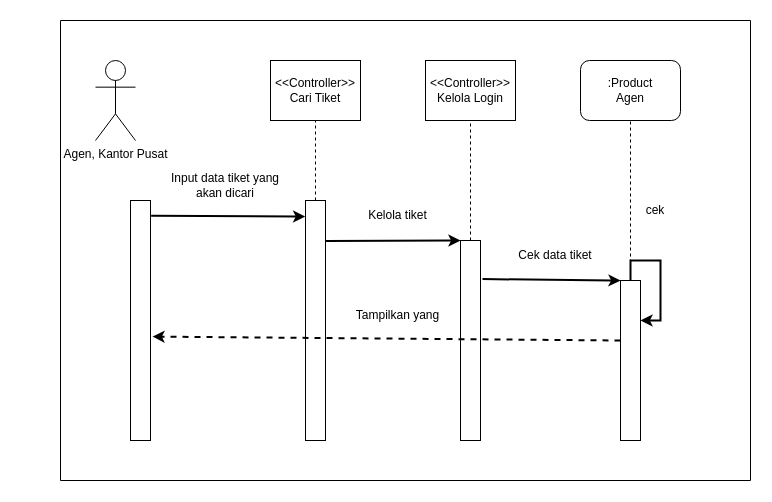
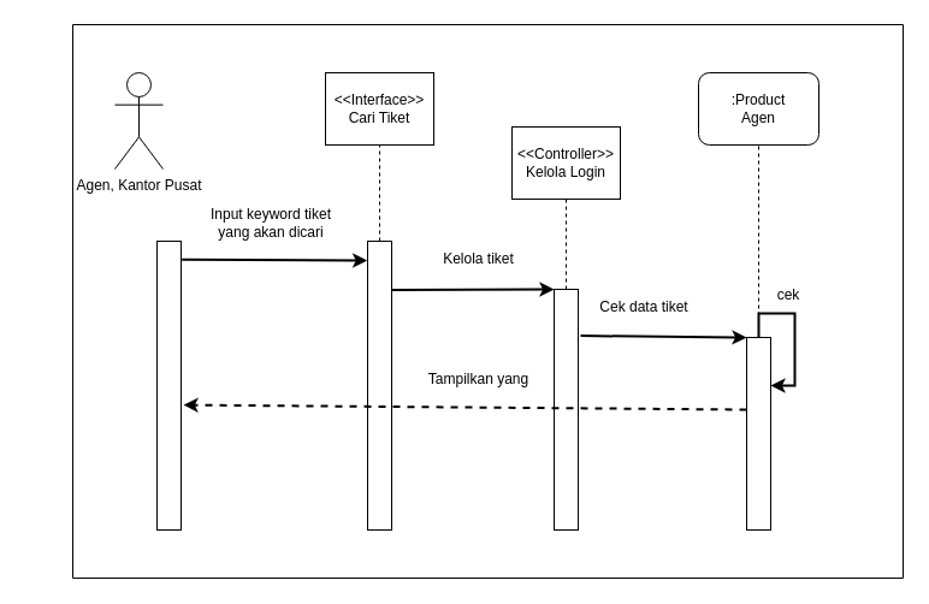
  <mxCell id="0" />
  <mxCell id="1" parent="0" />
  <mxCell id="2" value="Agen, Kantor Pusat" style="shape=umlActor;verticalLabelPosition=bottom;verticalAlign=top;html=1;outlineConnect=0;" parent="1" vertex="1"><mxGeometry x="95" y="60" width="40" height="80" as="geometry" /></mxCell>
  <mxCell id="3" value="" style="rounded=0;whiteSpace=wrap;html=1;rotation=90;" parent="1" vertex="1"><mxGeometry x="20" y="310" width="240" height="20" as="geometry" /></mxCell>
- <mxCell id="4" value="&amp;lt;&amp;lt;Controller&amp;gt;&amp;gt;&lt;br&gt;Cari Tiket" style="rounded=0;whiteSpace=wrap;html=1;" parent="1" vertex="1"><mxGeometry x="270" y="60" width="90" height="60" as="geometry" /></mxCell>
+ <mxCell id="4" value="&amp;lt;&amp;lt;Interface&amp;gt;&amp;gt;&lt;br&gt;Cari Tiket" style="rounded=0;whiteSpace=wrap;html=1;" parent="1" vertex="1"><mxGeometry x="270" y="60" width="90" height="60" as="geometry" /></mxCell>
  <mxCell id="5" value="" style="rounded=0;whiteSpace=wrap;html=1;rotation=90;" parent="1" vertex="1"><mxGeometry x="195" y="310" width="240" height="20" as="geometry" /></mxCell>
  <mxCell id="6" value="" style="endArrow=none;dashed=1;html=1;rounded=0;entryX=0.5;entryY=1;entryDx=0;entryDy=0;exitX=0;exitY=0.5;exitDx=0;exitDy=0;" parent="1" source="5" target="4" edge="1"><mxGeometry width="50" height="50" relative="1" as="geometry"><mxPoint x="380" y="300" as="sourcePoint" /><mxPoint x="430" y="250" as="targetPoint" /></mxGeometry></mxCell>
- <mxCell id="7" value="&amp;lt;&amp;lt;Controller&amp;gt;&amp;gt;&lt;br&gt;Kelola Login" style="rounded=0;whiteSpace=wrap;html=1;" parent="1" vertex="1"><mxGeometry x="425" y="60" width="90" height="60" as="geometry" /></mxCell>
+ <mxCell id="7" value="&amp;lt;&amp;lt;Controller&amp;gt;&amp;gt;&lt;br&gt;Kelola Login" style="rounded=0;whiteSpace=wrap;html=1;" parent="1" vertex="1"><mxGeometry x="425" y="105" width="90" height="60" as="geometry" /></mxCell>
  <mxCell id="8" value="" style="rounded=0;whiteSpace=wrap;html=1;rotation=90;" parent="1" vertex="1"><mxGeometry x="370" y="330" width="200" height="20" as="geometry" /></mxCell>
  <mxCell id="9" value="" style="endArrow=classic;html=1;rounded=0;exitX=0.169;exitY=-0.017;exitDx=0;exitDy=0;exitPerimeter=0;entryX=0;entryY=1;entryDx=0;entryDy=0;strokeWidth=2;" parent="1" source="5" target="8" edge="1"><mxGeometry width="50" height="50" relative="1" as="geometry"><mxPoint x="380" y="290" as="sourcePoint" /><mxPoint x="430" y="240" as="targetPoint" /></mxGeometry></mxCell>
  <mxCell id="10" value="" style="endArrow=classic;html=1;rounded=0;exitX=0.064;exitY=-0.033;exitDx=0;exitDy=0;exitPerimeter=0;strokeWidth=2;entryX=0.067;entryY=1.017;entryDx=0;entryDy=0;entryPerimeter=0;" parent="1" source="3" target="5" edge="1"><mxGeometry width="50" height="50" relative="1" as="geometry"><mxPoint x="150" y="210" as="sourcePoint" /><mxPoint x="310" y="210" as="targetPoint" /></mxGeometry></mxCell>
  <mxCell id="11" value="" style="endArrow=none;dashed=1;html=1;rounded=0;entryX=0.5;entryY=1;entryDx=0;entryDy=0;exitX=0;exitY=0.5;exitDx=0;exitDy=0;" parent="1" source="8" target="7" edge="1"><mxGeometry width="50" height="50" relative="1" as="geometry"><mxPoint x="380" y="290" as="sourcePoint" /><mxPoint x="430" y="240" as="targetPoint" /></mxGeometry></mxCell>
- <mxCell id="12" value="Input data tiket yang akan dicari" style="text;html=1;strokeColor=none;fillColor=none;align=center;verticalAlign=middle;whiteSpace=wrap;rounded=0;" parent="1" vertex="1"><mxGeometry x="160" y="170" width="130" height="30" as="geometry" /></mxCell>
+ <mxCell id="12" value="Input keyword tiket yang akan dicari" style="text;html=1;strokeColor=none;fillColor=none;align=center;verticalAlign=middle;whiteSpace=wrap;rounded=0;" parent="1" vertex="1"><mxGeometry x="160" y="170" width="130" height="30" as="geometry" /></mxCell>
  <mxCell id="13" value="Kelola tiket" style="text;html=1;strokeColor=none;fillColor=none;align=center;verticalAlign=middle;whiteSpace=wrap;rounded=0;" parent="1" vertex="1"><mxGeometry x="360" y="200" width="75" height="30" as="geometry" /></mxCell>
  <mxCell id="14" value=":Product&lt;br&gt;Agen" style="whiteSpace=wrap;html=1;rounded=1;" parent="1" vertex="1"><mxGeometry x="580" y="60" width="100" height="60" as="geometry" /></mxCell>
  <mxCell id="15" value="" style="rounded=0;whiteSpace=wrap;html=1;rotation=90;" parent="1" vertex="1"><mxGeometry x="550" y="350" width="160" height="20" as="geometry" /></mxCell>
  <mxCell id="16" value="" style="endArrow=none;dashed=1;html=1;rounded=0;exitX=0;exitY=0.5;exitDx=0;exitDy=0;entryX=0.5;entryY=1;entryDx=0;entryDy=0;" parent="1" source="15" target="14" edge="1"><mxGeometry width="50" height="50" relative="1" as="geometry"><mxPoint x="380" y="260" as="sourcePoint" /><mxPoint x="430" y="210" as="targetPoint" /></mxGeometry></mxCell>
  <mxCell id="17" value="" style="endArrow=classic;html=1;rounded=0;entryX=0;entryY=1;entryDx=0;entryDy=0;exitX=0.193;exitY=-0.1;exitDx=0;exitDy=0;exitPerimeter=0;strokeWidth=2;" parent="1" source="8" target="15" edge="1"><mxGeometry width="50" height="50" relative="1" as="geometry"><mxPoint x="380" y="260" as="sourcePoint" /><mxPoint x="430" y="210" as="targetPoint" /></mxGeometry></mxCell>
- <mxCell id="18" value="Cek data tiket" style="text;html=1;strokeColor=none;fillColor=none;align=center;verticalAlign=middle;whiteSpace=wrap;rounded=0;" parent="1" vertex="1"><mxGeometry x="515" y="240" width="80" height="30" as="geometry" /></mxCell>
+ <mxCell id="18" value="Cek data tiket" style="text;html=1;strokeColor=none;fillColor=none;align=center;verticalAlign=middle;whiteSpace=wrap;rounded=0;" parent="1" vertex="1"><mxGeometry x="495" y="240" width="80" height="30" as="geometry" /></mxCell>
  <mxCell id="19" value="" style="endArrow=classic;html=1;rounded=0;strokeWidth=2;exitX=0.375;exitY=1;exitDx=0;exitDy=0;exitPerimeter=0;entryX=0.567;entryY=-0.1;entryDx=0;entryDy=0;entryPerimeter=0;dashed=1;" parent="1" source="15" target="3" edge="1"><mxGeometry width="50" height="50" relative="1" as="geometry"><mxPoint x="380" y="250" as="sourcePoint" /><mxPoint x="430" y="200" as="targetPoint" /></mxGeometry></mxCell>
  <mxCell id="20" value="Tampilkan yang" style="text;html=1;strokeColor=none;fillColor=none;align=center;verticalAlign=middle;whiteSpace=wrap;rounded=0;" parent="1" vertex="1"><mxGeometry x="351.25" y="300" width="92.5" height="30" as="geometry" /></mxCell>
  <mxCell id="21" value="" style="swimlane;startSize=0;" parent="1" vertex="1"><mxGeometry x="60" y="20" width="690" height="460" as="geometry" /></mxCell>
- <mxCell id="22" value="cek" style="text;html=1;strokeColor=none;fillColor=none;align=center;verticalAlign=middle;whiteSpace=wrap;rounded=0;" vertex="1" parent="21"><mxGeometry x="580" y="175" width="30" height="30" as="geometry" /></mxCell>
+ <mxCell id="22" value="cek" style="text;html=1;strokeColor=none;fillColor=none;align=center;verticalAlign=middle;whiteSpace=wrap;rounded=0;" vertex="1" parent="21"><mxGeometry x="580" y="210" width="30" height="30" as="geometry" /></mxCell>
  <mxCell id="23" style="edgeStyle=orthogonalEdgeStyle;rounded=0;orthogonalLoop=1;jettySize=auto;html=1;entryX=0.25;entryY=0;entryDx=0;entryDy=0;strokeWidth=2;" edge="1" parent="1" source="15" target="15"><mxGeometry relative="1" as="geometry" /></mxCell>
